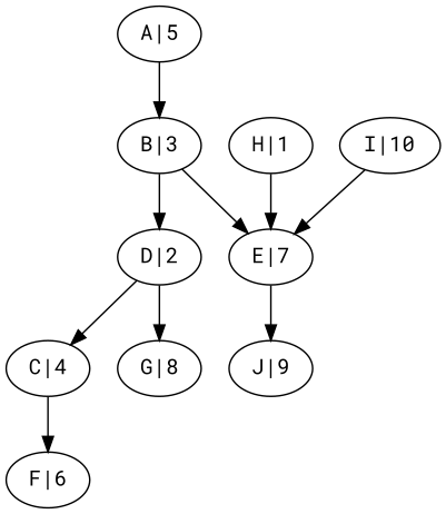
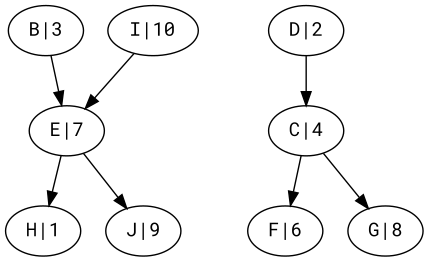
  digraph {
    fontname="Roboto Mono"
    node [fontname="Roboto Mono"]
    edge [fontname="Roboto Mono"]
-   "A|5"
    "B|3"
    "D|2"
    "E|7"
    "C|4"
    "F|6"
    "G|8"
    "H|1"
    "J|9"
    "I|10"
-   "A|5" -> "B|3"
-   "B|3" -> "D|2"
    "B|3" -> "E|7"
    "D|2" -> "C|4"
-   "H|1" -> "E|7"
+   "E|7" -> "H|1"
    "E|7" -> "J|9"
    "C|4" -> "F|6"
-   "D|2" -> "G|8"
+   "C|4" -> "G|8"
    "I|10" -> "E|7"
  }
